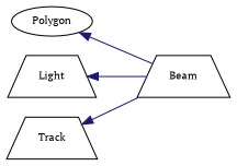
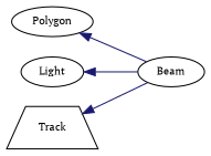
  digraph {
    fontname="PT Serif"
    rankdir=LR
    node [color=black fillcolor=white fontname="PT Serif" fontsize=10 shape=ellipse style=filled]
    edge [color=midnightblue dir=back fontname="PT Serif" fontsize=10 labelfontname=Helvetica labelfontsize=10 style=solid]
-   n1 [height=0.2 label=Beam shape=trapezium width=0.4]
+   n1 [height=0.2 label=Beam width=0.4]
    n2 [height=0.2 label=Polygon width=0.4]
-   n3 [height=0.2 label=Light shape=trapezium width=0.4]
+   n3 [height=0.2 label=Light width=0.4]
    n4 [height=0.2 label=Track shape=trapezium width=0.4]
    n2 -> n1
    n3 -> n1
    n4 -> n1
  }
